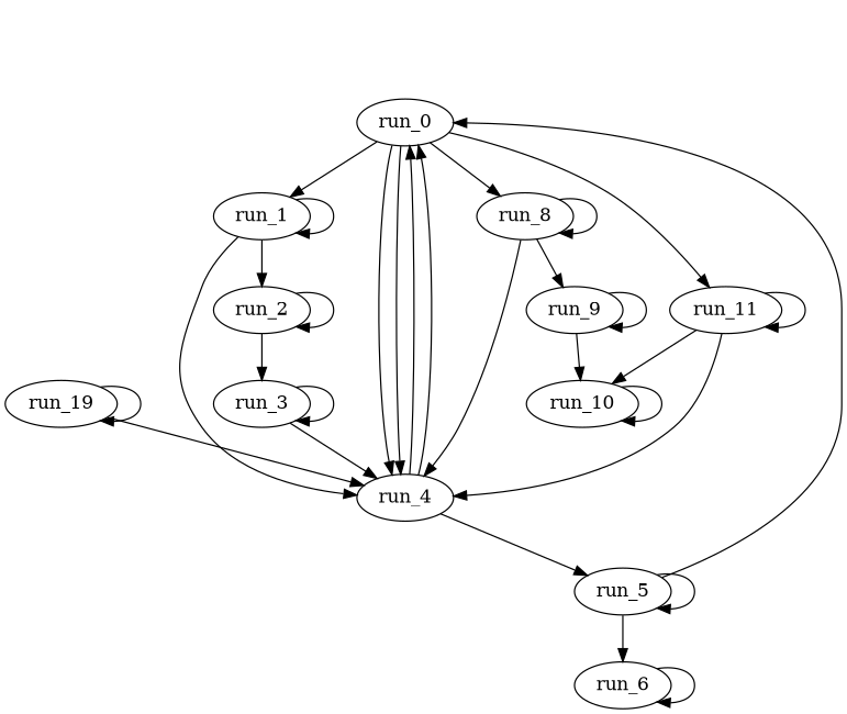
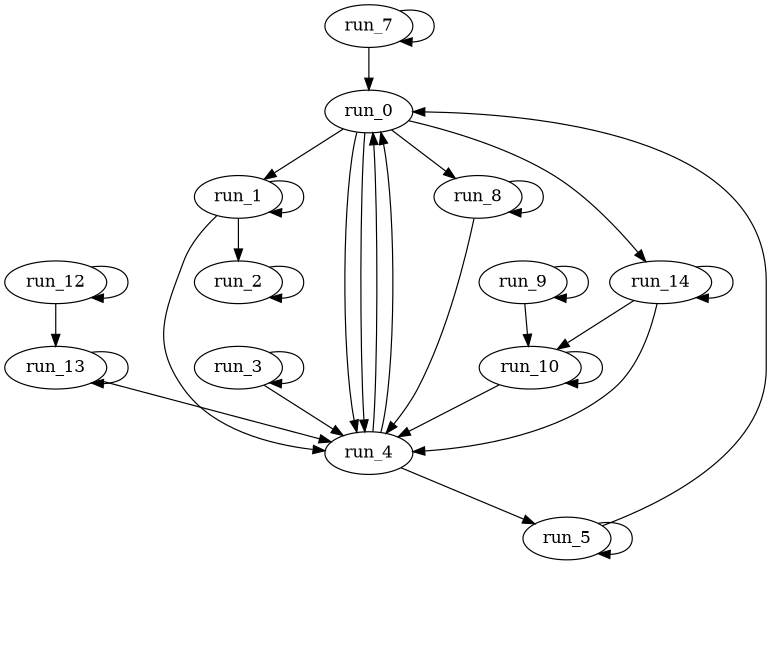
  digraph {
    rankdir=TD
    n1 [label=run_0]
    n2 [label=run_1]
    n3 [label=run_4]
    n4 [label=run_8]
-   n5 [label=run_11]
+   n5 [label=run_14]
    n6 [label=run_2]
    n7 [label=run_5]
    n8 [label=run_9]
    n9 [label=run_10]
    n10 [label=run_3]
-   n11 [label=run_6]
-   n13 [label=run_19]
+   n12 [label=run_12]
+   n13 [label=run_13]
+   n14 [label=run_7]
    n1 -> n2
    n1 -> n3
    n1 -> n3
    n1 -> n4
    n1 -> n5
    n2 -> n2
    n2 -> n3
    n2 -> n6
    n3 -> n1
    n3 -> n1
    n3 -> n7
    n4 -> n3
    n4 -> n4
-   n4 -> n8
    n5 -> n3
    n5 -> n5
    n5 -> n9
    n6 -> n6
-   n6 -> n10
    n7 -> n1
    n7 -> n7
-   n7 -> n11
    n8 -> n8
    n8 -> n9
+   n9 -> n3
    n9 -> n9
    n10 -> n3
    n10 -> n10
-   n11 -> n11
+   n12 -> n12
+   n12 -> n13
    n13 -> n3
    n13 -> n13
+   n14 -> n1
+   n14 -> n14
  }
